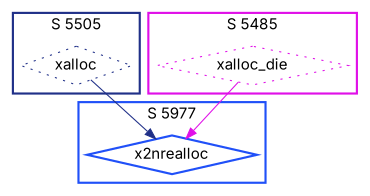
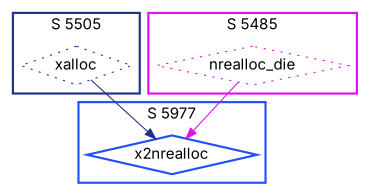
  digraph {
    fontname=Inter
    node [fontname=Inter shape=diamond style=dotted]
    edge [fontname=Inter]
    n1 [color="#2050F8" label=x2nrealloc style=bold]
    n2 [color="#203088" label=xalloc]
-   n3 [color="#E010E8" label=xalloc_die]
+   n3 [color="#E010E8" label=nrealloc_die]
    subgraph cluster_1 {
      color="#2050F8"
      label="S 5977"
      style=bold
      n1
    }
    subgraph cluster_2 {
      color="#203088"
      label="S 5505"
      style=bold
      n2
    }
    subgraph cluster_3 {
      color="#E010E8"
      label="S 5485"
      style=bold
      n3
    }
    n2 -> n1 [color="#203088"]
    n3 -> n1 [color="#E010E8"]
  }
